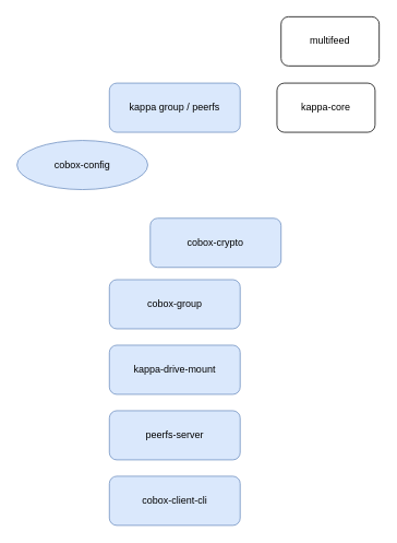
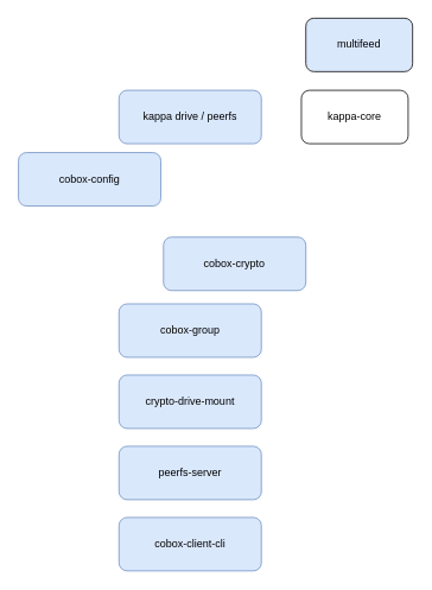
  <mxCell id="0" />
  <mxCell id="1" parent="0" />
- <mxCell id="2" value="kappa group / peerfs" style="rounded=1;whiteSpace=wrap;html=1;fillColor=#dae8fc;strokeColor=#6c8ebf;" vertex="1" parent="1"><mxGeometry x="133" y="101" width="160" height="60" as="geometry" /></mxCell>
- <mxCell id="3" value="cobox-config" style="ellipse;whiteSpace=wrap;html=1;fillColor=#dae8fc;strokeColor=#6c8ebf;" vertex="1" parent="1"><mxGeometry x="20" y="171" width="160" height="60" as="geometry" /></mxCell>
+ <mxCell id="2" value="kappa drive / peerfs" style="rounded=1;whiteSpace=wrap;html=1;fillColor=#dae8fc;strokeColor=#6c8ebf;" vertex="1" parent="1"><mxGeometry x="133" y="101" width="160" height="60" as="geometry" /></mxCell>
+ <mxCell id="3" value="cobox-config" style="rounded=1;whiteSpace=wrap;html=1;fillColor=#dae8fc;strokeColor=#6c8ebf;" vertex="1" parent="1"><mxGeometry x="20" y="171" width="160" height="60" as="geometry" /></mxCell>
  <mxCell id="4" value="cobox-crypto" style="rounded=1;whiteSpace=wrap;html=1;fillColor=#dae8fc;strokeColor=#6c8ebf;" vertex="1" parent="1"><mxGeometry x="183" y="266" width="160" height="60" as="geometry" /></mxCell>
  <mxCell id="5" value="cobox-group" style="rounded=1;whiteSpace=wrap;html=1;fillColor=#dae8fc;strokeColor=#6c8ebf;" vertex="1" parent="1"><mxGeometry x="133" y="341" width="160" height="60" as="geometry" /></mxCell>
- <mxCell id="6" value="kappa-drive-mount" style="rounded=1;whiteSpace=wrap;html=1;fillColor=#dae8fc;strokeColor=#6c8ebf;" vertex="1" parent="1"><mxGeometry x="133" y="421" width="160" height="60" as="geometry" /></mxCell>
+ <mxCell id="6" value="crypto-drive-mount" style="rounded=1;whiteSpace=wrap;html=1;fillColor=#dae8fc;strokeColor=#6c8ebf;" vertex="1" parent="1"><mxGeometry x="133" y="421" width="160" height="60" as="geometry" /></mxCell>
  <mxCell id="7" value="peerfs-server" style="rounded=1;whiteSpace=wrap;html=1;fillColor=#dae8fc;strokeColor=#6c8ebf;" vertex="1" parent="1"><mxGeometry x="133" y="501" width="160" height="60" as="geometry" /></mxCell>
  <mxCell id="8" value="&lt;div&gt;cobox-client-cli&lt;/div&gt;" style="rounded=1;whiteSpace=wrap;html=1;fillColor=#dae8fc;strokeColor=#6c8ebf;" vertex="1" parent="1"><mxGeometry x="133" y="581" width="160" height="60" as="geometry" /></mxCell>
  <mxCell id="9" value="kappa-core" style="rounded=1;whiteSpace=wrap;html=1;" vertex="1" parent="1"><mxGeometry x="338" y="101" width="120" height="60" as="geometry" /></mxCell>
- <mxCell id="10" value="multifeed" style="rounded=1;whiteSpace=wrap;html=1;" vertex="1" parent="1"><mxGeometry x="343" y="20" width="120" height="60" as="geometry" /></mxCell>
+ <mxCell id="10" value="multifeed" style="rounded=1;whiteSpace=wrap;html=1;fillColor=#dae8fc;" vertex="1" parent="1"><mxGeometry x="343" y="20" width="120" height="60" as="geometry" /></mxCell>
